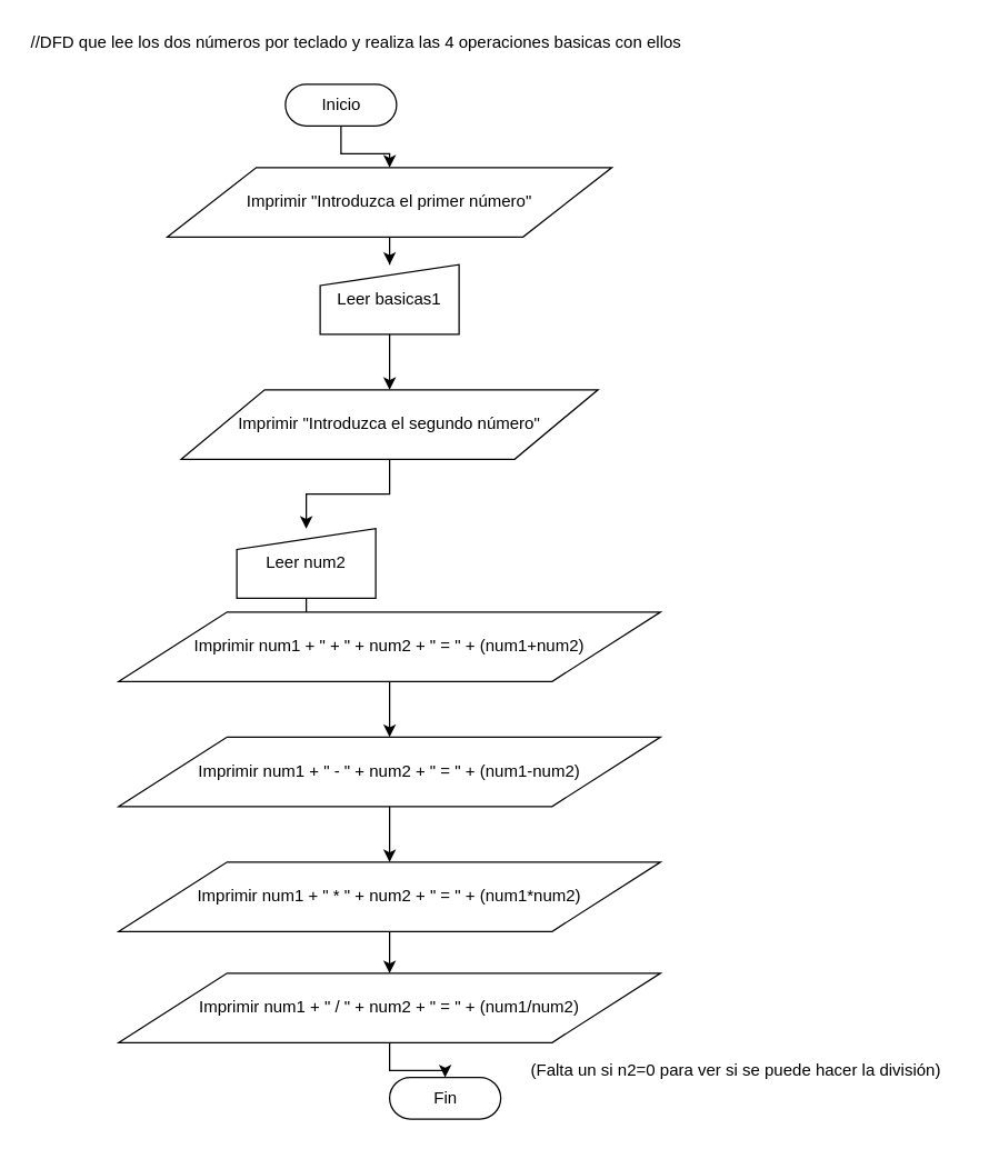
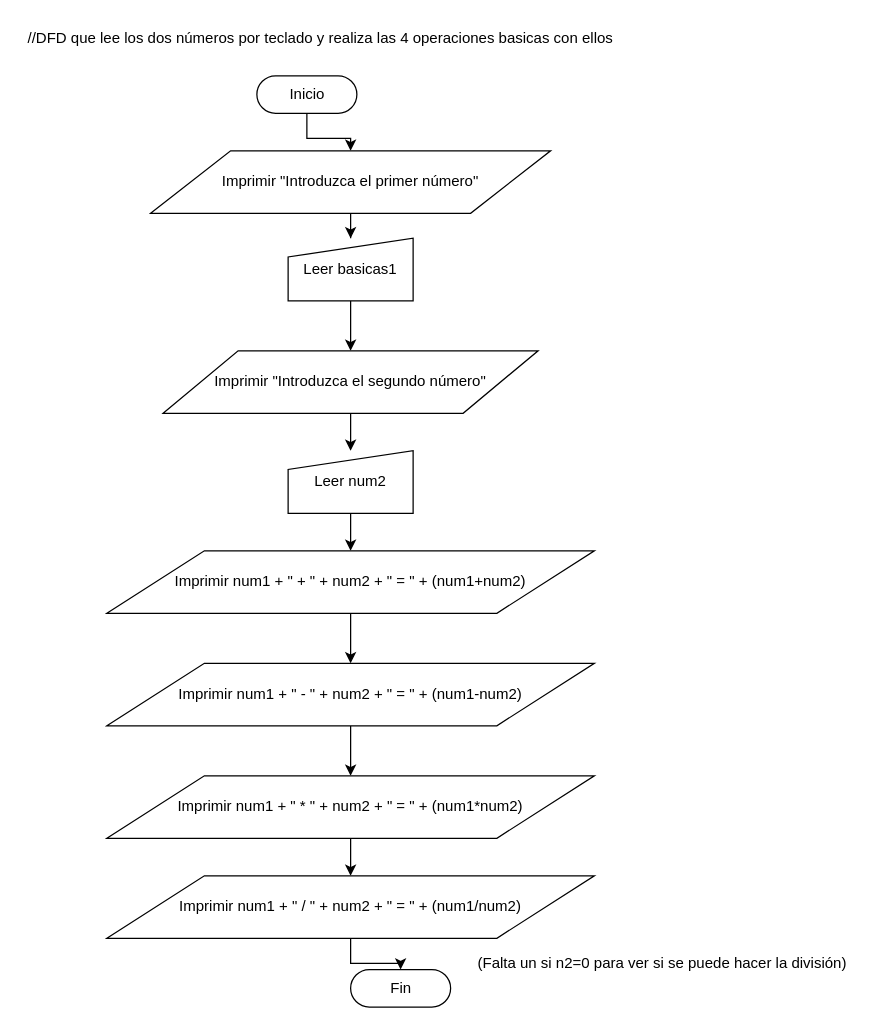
  <mxCell id="0" />
  <mxCell id="1" parent="0" />
  <mxCell id="2" value="//DFD que lee los dos números por teclado y realiza las 4 operaciones basicas con ellos" style="text;html=1;align=left;verticalAlign=middle;resizable=0;points=[];autosize=1;strokeColor=none;" vertex="1" parent="1"><mxGeometry x="20" y="20" width="480" height="20" as="geometry" /></mxCell>
  <mxCell id="3" style="edgeStyle=orthogonalEdgeStyle;rounded=0;orthogonalLoop=1;jettySize=auto;html=1;" edge="1" parent="1" source="4" target="6"><mxGeometry relative="1" as="geometry"><mxPoint x="280" y="130" as="targetPoint" /></mxGeometry></mxCell>
  <mxCell id="4" value="Inicio" style="html=1;dashed=0;whitespace=wrap;shape=mxgraph.dfd.start" vertex="1" parent="1"><mxGeometry x="205" y="60" width="80" height="30" as="geometry" /></mxCell>
  <mxCell id="5" style="edgeStyle=orthogonalEdgeStyle;rounded=0;orthogonalLoop=1;jettySize=auto;html=1;" edge="1" parent="1" source="6" target="8"><mxGeometry relative="1" as="geometry"><mxPoint x="280" y="200" as="targetPoint" /></mxGeometry></mxCell>
  <mxCell id="6" value="Imprimir &quot;Introduzca el primer número&quot;" style="shape=parallelogram;perimeter=parallelogramPerimeter;whiteSpace=wrap;html=1;dashed=0;" vertex="1" parent="1"><mxGeometry x="120" y="120" width="320" height="50" as="geometry" /></mxCell>
  <mxCell id="7" style="edgeStyle=orthogonalEdgeStyle;rounded=0;orthogonalLoop=1;jettySize=auto;html=1;" edge="1" parent="1" source="8" target="10"><mxGeometry relative="1" as="geometry"><mxPoint x="280" y="280" as="targetPoint" /></mxGeometry></mxCell>
  <mxCell id="8" value="Leer basicas1" style="shape=manualInput;whiteSpace=wrap;html=1;dashed=0;size=15;" vertex="1" parent="1"><mxGeometry x="230" y="190" width="100" height="50" as="geometry" /></mxCell>
  <mxCell id="9" style="edgeStyle=orthogonalEdgeStyle;rounded=0;orthogonalLoop=1;jettySize=auto;html=1;" edge="1" parent="1" source="10" target="12"><mxGeometry relative="1" as="geometry"><mxPoint x="280" y="370" as="targetPoint" /></mxGeometry></mxCell>
  <mxCell id="10" value="Imprimir &quot;Introduzca el segundo número&quot;" style="shape=parallelogram;perimeter=parallelogramPerimeter;whiteSpace=wrap;html=1;dashed=0;" vertex="1" parent="1"><mxGeometry x="130" y="280" width="300" height="50" as="geometry" /></mxCell>
  <mxCell id="11" style="edgeStyle=orthogonalEdgeStyle;rounded=0;orthogonalLoop=1;jettySize=auto;html=1;entryX=0.5;entryY=0;entryDx=0;entryDy=0;" edge="1" parent="1" source="12" target="14"><mxGeometry relative="1" as="geometry"><mxPoint x="280" y="450" as="targetPoint" /></mxGeometry></mxCell>
- <mxCell id="12" value="Leer num2" style="shape=manualInput;whiteSpace=wrap;html=1;dashed=0;size=15;" vertex="1" parent="1"><mxGeometry x="170" y="380" width="100" height="50" as="geometry" /></mxCell>
+ <mxCell id="12" value="Leer num2" style="shape=manualInput;whiteSpace=wrap;html=1;dashed=0;size=15;" vertex="1" parent="1"><mxGeometry x="230" y="360" width="100" height="50" as="geometry" /></mxCell>
  <mxCell id="13" style="edgeStyle=orthogonalEdgeStyle;rounded=0;orthogonalLoop=1;jettySize=auto;html=1;entryX=0.5;entryY=0;entryDx=0;entryDy=0;" edge="1" parent="1" source="14" target="16"><mxGeometry relative="1" as="geometry"><mxPoint x="280" y="520" as="targetPoint" /></mxGeometry></mxCell>
  <mxCell id="14" value="Imprimir num1 + &quot; + &quot; + num2 + &quot; = &quot; + (num1+num2)" style="shape=parallelogram;perimeter=parallelogramPerimeter;whiteSpace=wrap;html=1;dashed=0;" vertex="1" parent="1"><mxGeometry x="85" y="440" width="390" height="50" as="geometry" /></mxCell>
  <mxCell id="15" style="edgeStyle=orthogonalEdgeStyle;rounded=0;orthogonalLoop=1;jettySize=auto;html=1;exitX=0.5;exitY=1;exitDx=0;exitDy=0;entryX=0.5;entryY=0;entryDx=0;entryDy=0;" edge="1" parent="1" source="16" target="18"><mxGeometry relative="1" as="geometry" /></mxCell>
  <mxCell id="16" value="Imprimir num1 + &quot; - &quot; + num2 + &quot; = &quot; + (num1-num2)" style="shape=parallelogram;perimeter=parallelogramPerimeter;whiteSpace=wrap;html=1;dashed=0;" vertex="1" parent="1"><mxGeometry x="85" y="530" width="390" height="50" as="geometry" /></mxCell>
  <mxCell id="17" style="edgeStyle=orthogonalEdgeStyle;rounded=0;orthogonalLoop=1;jettySize=auto;html=1;exitX=0.5;exitY=1;exitDx=0;exitDy=0;entryX=0.5;entryY=0;entryDx=0;entryDy=0;" edge="1" parent="1" source="18" target="20"><mxGeometry relative="1" as="geometry" /></mxCell>
  <mxCell id="18" value="Imprimir num1 + &quot; * &quot; + num2 + &quot; = &quot; + (num1*num2)" style="shape=parallelogram;perimeter=parallelogramPerimeter;whiteSpace=wrap;html=1;dashed=0;" vertex="1" parent="1"><mxGeometry x="85" y="620" width="390" height="50" as="geometry" /></mxCell>
  <mxCell id="19" style="edgeStyle=orthogonalEdgeStyle;rounded=0;orthogonalLoop=1;jettySize=auto;html=1;" edge="1" parent="1" source="20" target="21"><mxGeometry relative="1" as="geometry"><mxPoint x="280" y="790" as="targetPoint" /></mxGeometry></mxCell>
  <mxCell id="20" value="Imprimir num1 + &quot; / &quot; + num2 + &quot; = &quot; + (num1/num2)" style="shape=parallelogram;perimeter=parallelogramPerimeter;whiteSpace=wrap;html=1;dashed=0;" vertex="1" parent="1"><mxGeometry x="85" y="700" width="390" height="50" as="geometry" /></mxCell>
  <mxCell id="21" value="Fin" style="html=1;dashed=0;whitespace=wrap;shape=mxgraph.dfd.start" vertex="1" parent="1"><mxGeometry x="280" y="775" width="80" height="30" as="geometry" /></mxCell>
  <mxCell id="22" value="(Falta un si n2=0 para ver si se puede hacer la división)" style="text;html=1;align=left;verticalAlign=middle;resizable=0;points=[];autosize=1;strokeColor=none;" vertex="1" parent="1"><mxGeometry x="380" y="760" width="310" height="20" as="geometry" /></mxCell>
